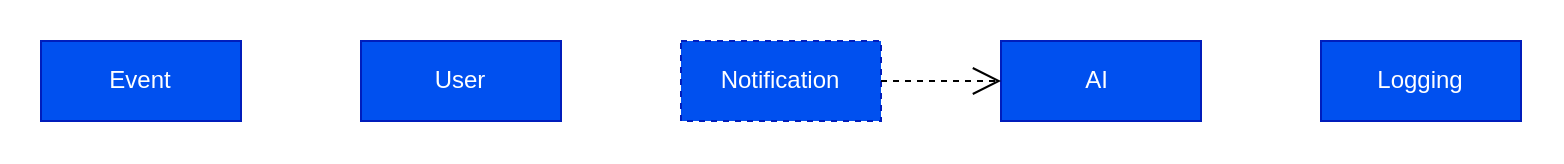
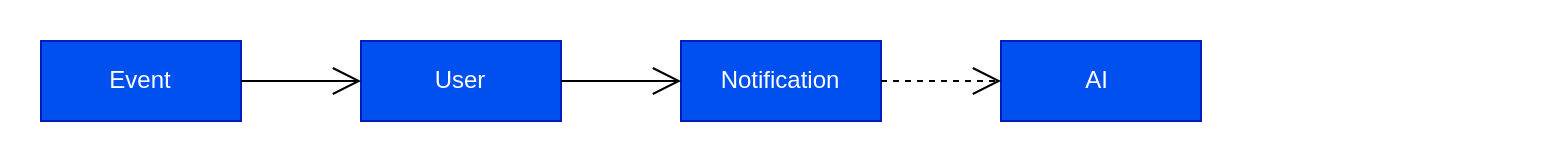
  <mxCell id="0" />
  <mxCell id="1" parent="0" />
- <mxCell id="2" value="Logging" style="whiteSpace=wrap;html=1;align=center;fillColor=#0050ef;strokeColor=#001DBC;fontColor=#ffffff;" parent="1" vertex="1"><mxGeometry x="660" y="20" width="100" height="40" as="geometry" /></mxCell>
  <mxCell id="3" value="AI&amp;nbsp;" style="whiteSpace=wrap;html=1;align=center;fillColor=#0050ef;fontColor=#ffffff;strokeColor=#001DBC;" parent="1" vertex="1"><mxGeometry x="500" y="20" width="100" height="40" as="geometry" /></mxCell>
- <mxCell id="4" value="Notification" style="whiteSpace=wrap;html=1;align=center;fillColor=#0050ef;fontColor=#ffffff;strokeColor=#001DBC;dashed=1;" parent="1" vertex="1"><mxGeometry x="340" y="20" width="100" height="40" as="geometry" /></mxCell>
+ <mxCell id="4" value="Notification" style="whiteSpace=wrap;html=1;align=center;fillColor=#0050ef;fontColor=#ffffff;strokeColor=#001DBC;" parent="1" vertex="1"><mxGeometry x="340" y="20" width="100" height="40" as="geometry" /></mxCell>
  <mxCell id="5" value="User" style="whiteSpace=wrap;html=1;align=center;fillColor=#0050ef;fontColor=#ffffff;strokeColor=#001DBC;" parent="1" vertex="1"><mxGeometry x="180" y="20" width="100" height="40" as="geometry" /></mxCell>
  <mxCell id="6" value="Event" style="whiteSpace=wrap;html=1;align=center;fillColor=#0050ef;fontColor=#ffffff;strokeColor=#001DBC;" parent="1" vertex="1"><mxGeometry x="20" y="20" width="100" height="40" as="geometry" /></mxCell>
+ <mxCell id="7" value="" style="endArrow=open;endFill=1;endSize=12;html=1;rounded=0;exitX=1;exitY=0.5;exitDx=0;exitDy=0;entryX=0;entryY=0.5;entryDx=0;entryDy=0;" parent="1" source="5" target="4" edge="1"><mxGeometry width="160" relative="1" as="geometry"><mxPoint x="250" y="90" as="sourcePoint" /><mxPoint x="410" y="90" as="targetPoint" /></mxGeometry></mxCell>
  <mxCell id="8" value="" style="endArrow=open;endFill=1;endSize=12;html=1;rounded=0;exitX=1;exitY=0.5;exitDx=0;exitDy=0;entryX=0;entryY=0.5;entryDx=0;entryDy=0;dashed=1;" parent="1" source="4" target="3" edge="1"><mxGeometry width="160" relative="1" as="geometry"><mxPoint x="405" y="-10" as="sourcePoint" /><mxPoint x="565" y="-10" as="targetPoint" /></mxGeometry></mxCell>
+ <mxCell id="9" value="" style="endArrow=open;endFill=1;endSize=12;html=1;rounded=0;entryX=0;entryY=0.5;entryDx=0;entryDy=0;exitX=1;exitY=0.5;exitDx=0;exitDy=0;" parent="1" source="6" target="5" edge="1"><mxGeometry width="160" relative="1" as="geometry"><mxPoint x="100" y="0" as="sourcePoint" /><mxPoint x="260" y="0" as="targetPoint" /></mxGeometry></mxCell>
